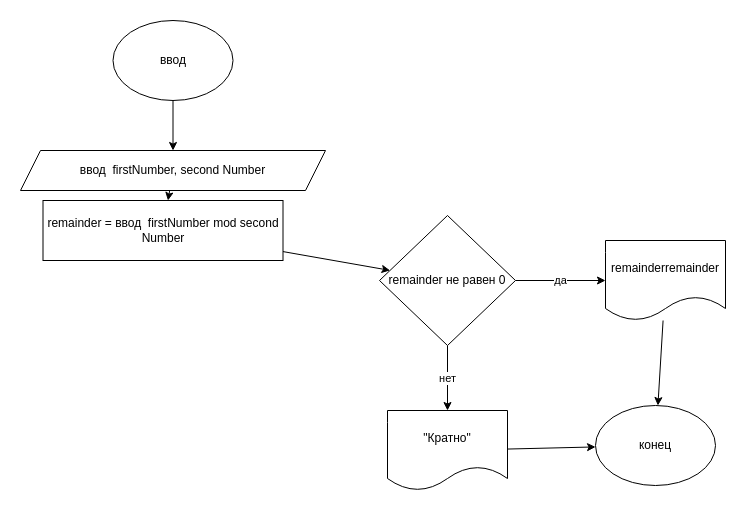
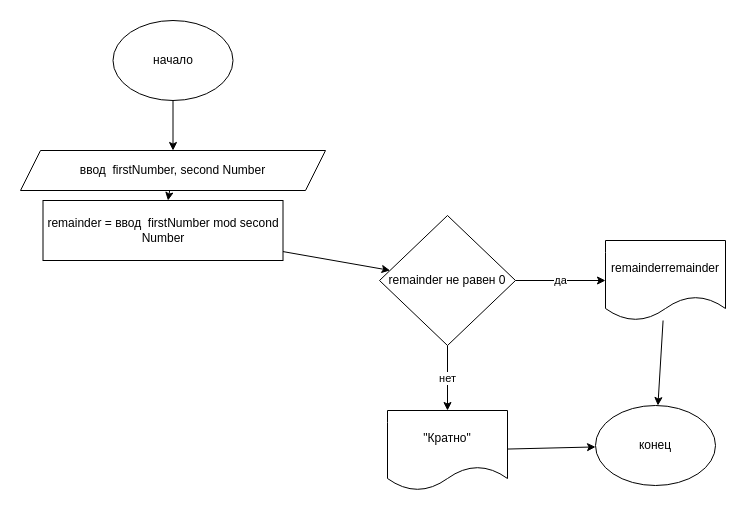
  <mxCell id="0" />
  <mxCell id="1" parent="0" />
  <mxCell id="2" value="" style="edgeStyle=none;html=1;" edge="1" parent="1" source="3" target="5"><mxGeometry relative="1" as="geometry" /></mxCell>
- <mxCell id="3" value="ввод" style="ellipse;whiteSpace=wrap;html=1;" vertex="1" parent="1"><mxGeometry x="112.5" y="20" width="120" height="80" as="geometry" /></mxCell>
+ <mxCell id="3" value="начало" style="ellipse;whiteSpace=wrap;html=1;" vertex="1" parent="1"><mxGeometry x="112.5" y="20" width="120" height="80" as="geometry" /></mxCell>
  <mxCell id="4" style="edgeStyle=none;html=1;" edge="1" parent="1" source="5" target="7"><mxGeometry relative="1" as="geometry" /></mxCell>
  <mxCell id="5" value="ввод&amp;nbsp; firstNumber, second Number" style="shape=parallelogram;perimeter=parallelogramPerimeter;whiteSpace=wrap;html=1;fixedSize=1;" vertex="1" parent="1"><mxGeometry x="20" y="150" width="305" height="40" as="geometry" /></mxCell>
  <mxCell id="6" style="edgeStyle=none;html=1;" edge="1" parent="1" source="7" target="10"><mxGeometry relative="1" as="geometry" /></mxCell>
  <mxCell id="7" value="remainder = ввод&amp;nbsp; firstNumber mod second Number" style="rounded=0;whiteSpace=wrap;html=1;" vertex="1" parent="1"><mxGeometry x="42.5" y="200" width="240" height="60" as="geometry" /></mxCell>
  <mxCell id="8" value="да" style="edgeStyle=none;html=1;" edge="1" parent="1" source="10" target="12"><mxGeometry relative="1" as="geometry" /></mxCell>
  <mxCell id="9" value="нет" style="edgeStyle=none;html=1;exitX=0.5;exitY=1;exitDx=0;exitDy=0;" edge="1" parent="1" source="10" target="14"><mxGeometry relative="1" as="geometry" /></mxCell>
  <mxCell id="10" value="&lt;span&gt;remainder не равен 0&lt;/span&gt;" style="rhombus;whiteSpace=wrap;html=1;" vertex="1" parent="1"><mxGeometry x="379" y="215" width="136" height="130" as="geometry" /></mxCell>
  <mxCell id="11" style="edgeStyle=none;html=1;" edge="1" parent="1" source="12" target="15"><mxGeometry relative="1" as="geometry" /></mxCell>
  <mxCell id="12" value="&lt;span&gt;remainder&lt;/span&gt;&lt;span&gt;remainder&lt;/span&gt;" style="shape=document;whiteSpace=wrap;html=1;boundedLbl=1;" vertex="1" parent="1"><mxGeometry x="605" y="240" width="120" height="80" as="geometry" /></mxCell>
  <mxCell id="13" style="edgeStyle=none;html=1;" edge="1" parent="1" source="14" target="15"><mxGeometry relative="1" as="geometry" /></mxCell>
  <mxCell id="14" value="&quot;Кратно&quot;" style="shape=document;whiteSpace=wrap;html=1;boundedLbl=1;" vertex="1" parent="1"><mxGeometry x="387" y="410" width="120" height="80" as="geometry" /></mxCell>
  <mxCell id="15" value="конец" style="ellipse;whiteSpace=wrap;html=1;" vertex="1" parent="1"><mxGeometry x="595" y="405" width="120" height="80" as="geometry" /></mxCell>
